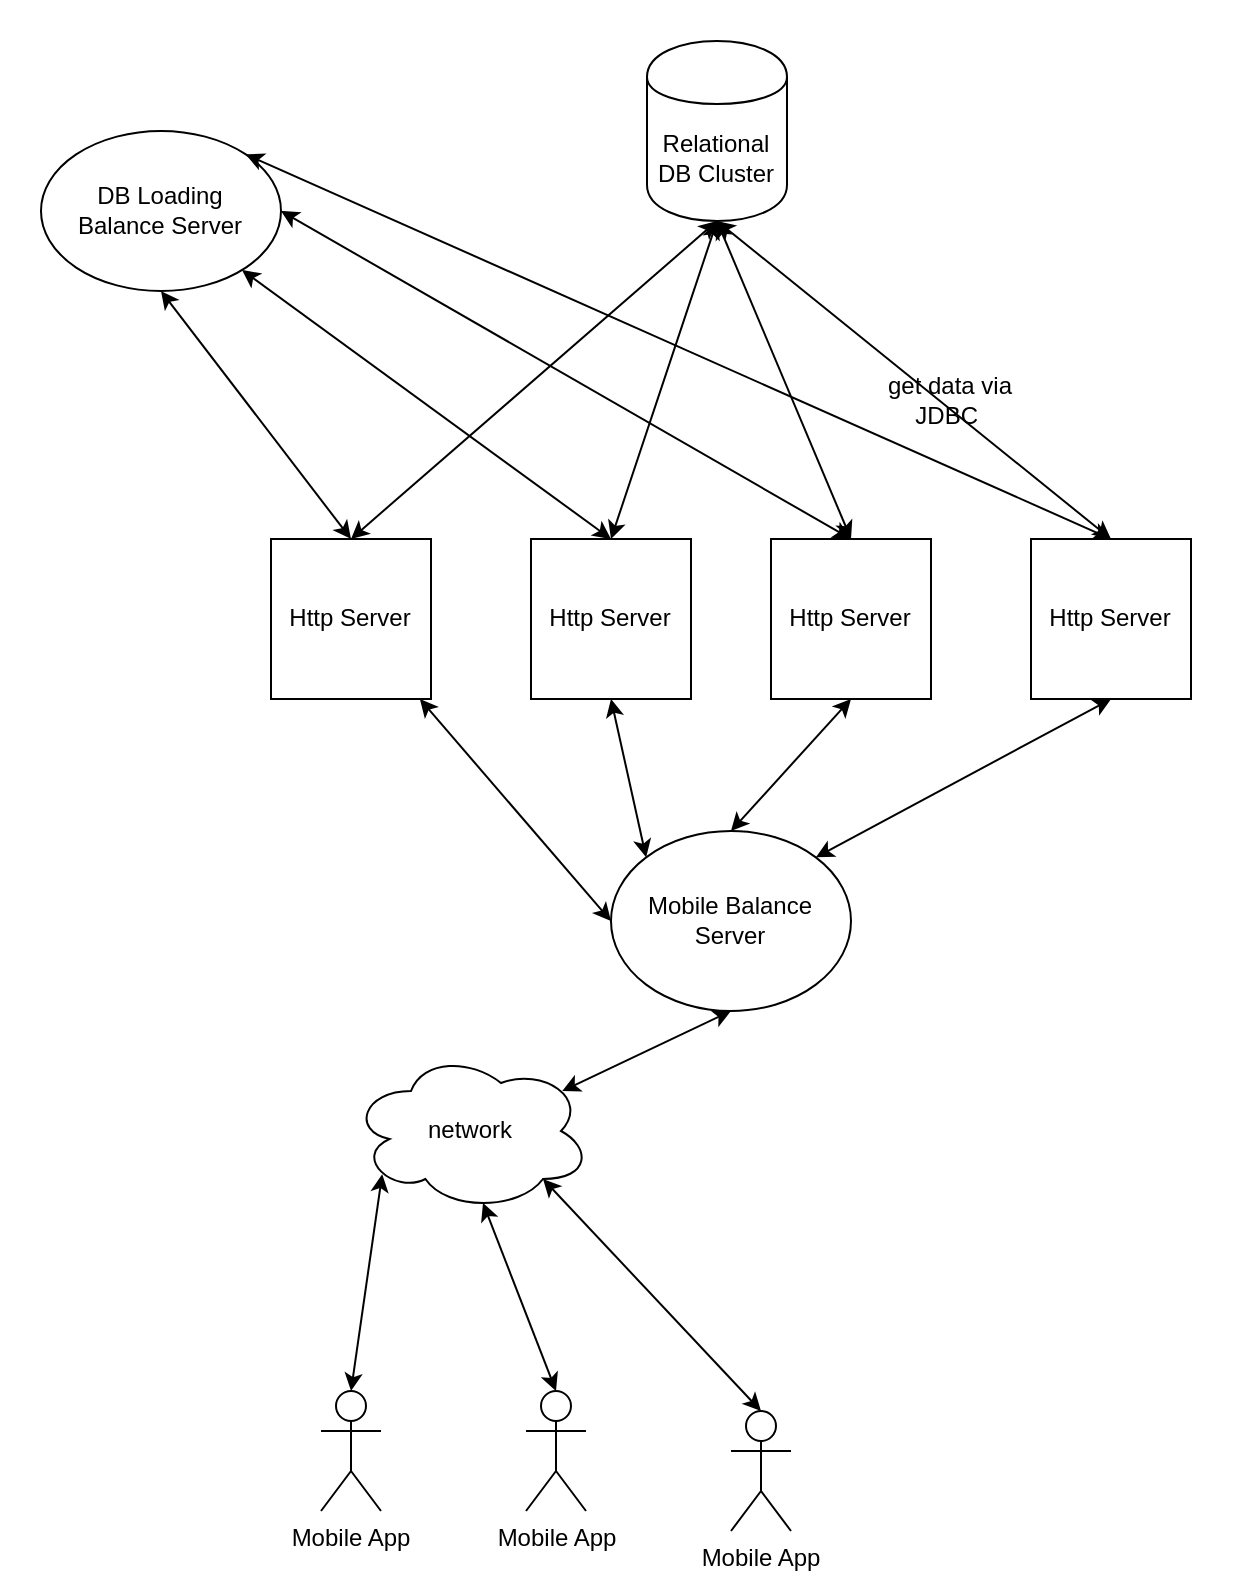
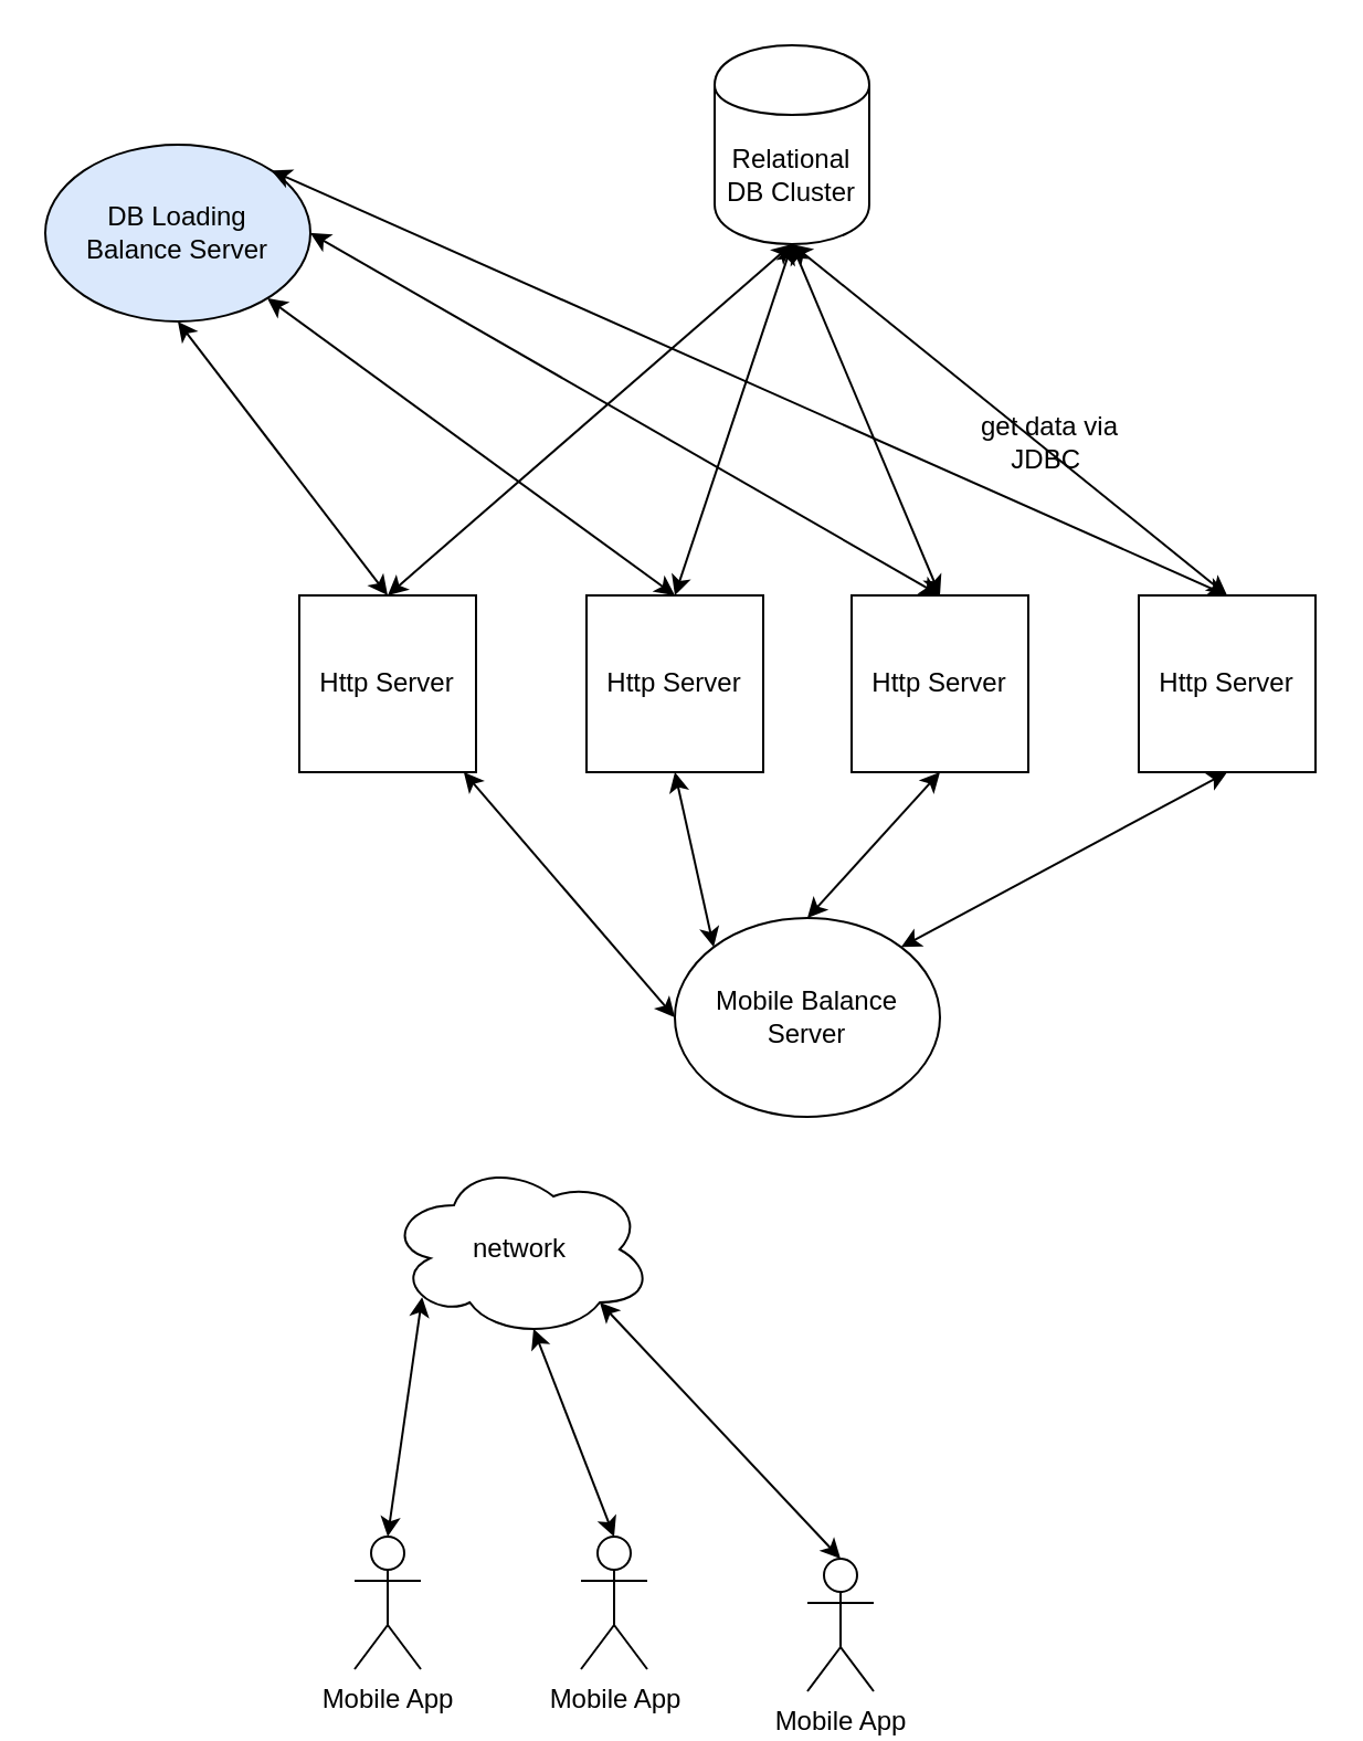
  <mxCell id="0" />
  <mxCell id="1" parent="0" />
  <mxCell id="2" value="Http Server" style="whiteSpace=wrap;html=1;aspect=fixed;" vertex="1" parent="1"><mxGeometry x="265" y="269" width="80" height="80" as="geometry" /></mxCell>
  <mxCell id="3" value="Http Server" style="whiteSpace=wrap;html=1;aspect=fixed;" vertex="1" parent="1"><mxGeometry x="135" y="269" width="80" height="80" as="geometry" /></mxCell>
  <mxCell id="4" value="Http Server" style="whiteSpace=wrap;html=1;aspect=fixed;" vertex="1" parent="1"><mxGeometry x="385" y="269" width="80" height="80" as="geometry" /></mxCell>
  <mxCell id="5" value="Http Server" style="whiteSpace=wrap;html=1;aspect=fixed;" vertex="1" parent="1"><mxGeometry x="515" y="269" width="80" height="80" as="geometry" /></mxCell>
  <mxCell id="6" value="Mobile Balance&lt;br&gt;Server&lt;br&gt;" style="ellipse;whiteSpace=wrap;html=1;" vertex="1" parent="1"><mxGeometry x="305" y="415" width="120" height="90" as="geometry" /></mxCell>
  <mxCell id="7" value="network" style="ellipse;shape=cloud;whiteSpace=wrap;html=1;" vertex="1" parent="1"><mxGeometry x="175" y="525" width="120" height="80" as="geometry" /></mxCell>
- <mxCell id="8" value="" style="endArrow=classic;startArrow=classic;html=1;entryX=0.5;entryY=1;entryDx=0;entryDy=0;exitX=0.88;exitY=0.25;exitDx=0;exitDy=0;exitPerimeter=0;" edge="1" parent="1" source="7" target="6"><mxGeometry width="50" height="50" relative="1" as="geometry"><mxPoint x="315" y="525" as="sourcePoint" /><mxPoint x="395" y="525" as="targetPoint" /></mxGeometry></mxCell>
  <mxCell id="9" value="" style="endArrow=classic;startArrow=classic;html=1;exitX=0;exitY=0.5;exitDx=0;exitDy=0;" edge="1" parent="1" source="6" target="3"><mxGeometry width="50" height="50" relative="1" as="geometry"><mxPoint x="175" y="435" as="sourcePoint" /><mxPoint x="225" y="385" as="targetPoint" /></mxGeometry></mxCell>
  <mxCell id="10" value="" style="endArrow=classic;startArrow=classic;html=1;entryX=0.5;entryY=1;entryDx=0;entryDy=0;exitX=0;exitY=0;exitDx=0;exitDy=0;" edge="1" parent="1" source="6" target="2"><mxGeometry width="50" height="50" relative="1" as="geometry"><mxPoint x="185" y="475" as="sourcePoint" /><mxPoint x="235" y="425" as="targetPoint" /></mxGeometry></mxCell>
  <mxCell id="11" value="" style="endArrow=classic;startArrow=classic;html=1;entryX=0.5;entryY=1;entryDx=0;entryDy=0;exitX=0.5;exitY=0;exitDx=0;exitDy=0;" edge="1" parent="1" source="6" target="4"><mxGeometry width="50" height="50" relative="1" as="geometry"><mxPoint x="195" y="485" as="sourcePoint" /><mxPoint x="245" y="435" as="targetPoint" /></mxGeometry></mxCell>
  <mxCell id="12" value="" style="endArrow=classic;startArrow=classic;html=1;entryX=0.5;entryY=1;entryDx=0;entryDy=0;exitX=1;exitY=0;exitDx=0;exitDy=0;" edge="1" parent="1" source="6" target="5"><mxGeometry width="50" height="50" relative="1" as="geometry"><mxPoint x="205" y="495" as="sourcePoint" /><mxPoint x="255" y="445" as="targetPoint" /></mxGeometry></mxCell>
  <mxCell id="13" value="Relational&lt;br&gt;DB Cluster&lt;br&gt;" style="shape=cylinder;whiteSpace=wrap;html=1;boundedLbl=1;backgroundOutline=1;" vertex="1" parent="1"><mxGeometry x="323" y="20" width="70" height="90" as="geometry" /></mxCell>
  <mxCell id="14" value="" style="endArrow=classic;startArrow=classic;html=1;exitX=0.5;exitY=0;exitDx=0;exitDy=0;entryX=0.5;entryY=1;entryDx=0;entryDy=0;" edge="1" parent="1" source="3" target="13"><mxGeometry width="50" height="50" relative="1" as="geometry"><mxPoint x="185" y="235" as="sourcePoint" /><mxPoint x="235" y="185" as="targetPoint" /></mxGeometry></mxCell>
  <mxCell id="15" value="" style="endArrow=classic;startArrow=classic;html=1;exitX=0.5;exitY=0;exitDx=0;exitDy=0;entryX=0.5;entryY=1;entryDx=0;entryDy=0;" edge="1" parent="1" source="2" target="13"><mxGeometry width="50" height="50" relative="1" as="geometry"><mxPoint x="398" y="242" as="sourcePoint" /><mxPoint x="448" y="192" as="targetPoint" /></mxGeometry></mxCell>
  <mxCell id="16" value="" style="endArrow=classic;startArrow=classic;html=1;exitX=0.5;exitY=0;exitDx=0;exitDy=0;entryX=0.5;entryY=1;entryDx=0;entryDy=0;" edge="1" parent="1" source="4" target="13"><mxGeometry width="50" height="50" relative="1" as="geometry"><mxPoint x="398" y="242" as="sourcePoint" /><mxPoint x="448" y="192" as="targetPoint" /></mxGeometry></mxCell>
  <mxCell id="17" value="" style="endArrow=classic;startArrow=classic;html=1;exitX=0.5;exitY=0;exitDx=0;exitDy=0;entryX=0.5;entryY=1;entryDx=0;entryDy=0;" edge="1" parent="1" source="5" target="13"><mxGeometry width="50" height="50" relative="1" as="geometry"><mxPoint x="530" y="255" as="sourcePoint" /><mxPoint x="580" y="205" as="targetPoint" /></mxGeometry></mxCell>
  <mxCell id="18" value="get data via JDBC&amp;nbsp;" style="text;html=1;strokeColor=none;fillColor=none;align=center;verticalAlign=middle;whiteSpace=wrap;rounded=0;" vertex="1" parent="1"><mxGeometry x="435" y="170" width="80" height="60" as="geometry" /></mxCell>
  <mxCell id="19" value="Mobile App" style="shape=umlActor;verticalLabelPosition=bottom;labelBackgroundColor=#ffffff;verticalAlign=top;html=1;outlineConnect=0;" vertex="1" parent="1"><mxGeometry x="160" y="695" width="30" height="60" as="geometry" /></mxCell>
  <mxCell id="20" value="Mobile App" style="shape=umlActor;verticalLabelPosition=bottom;labelBackgroundColor=#ffffff;verticalAlign=top;html=1;outlineConnect=0;" vertex="1" parent="1"><mxGeometry x="262.5" y="695" width="30" height="60" as="geometry" /></mxCell>
  <mxCell id="21" value="Mobile App" style="shape=umlActor;verticalLabelPosition=bottom;labelBackgroundColor=#ffffff;verticalAlign=top;html=1;outlineConnect=0;" vertex="1" parent="1"><mxGeometry x="365" y="705" width="30" height="60" as="geometry" /></mxCell>
  <mxCell id="22" value="" style="endArrow=classic;startArrow=classic;html=1;exitX=0.5;exitY=0;exitDx=0;exitDy=0;exitPerimeter=0;entryX=0.13;entryY=0.77;entryDx=0;entryDy=0;entryPerimeter=0;" edge="1" parent="1" source="19" target="7"><mxGeometry width="50" height="50" relative="1" as="geometry"><mxPoint x="195" y="665" as="sourcePoint" /><mxPoint x="245" y="615" as="targetPoint" /></mxGeometry></mxCell>
  <mxCell id="23" value="" style="endArrow=classic;startArrow=classic;html=1;exitX=0.5;exitY=0;exitDx=0;exitDy=0;exitPerimeter=0;entryX=0.55;entryY=0.95;entryDx=0;entryDy=0;entryPerimeter=0;" edge="1" parent="1" source="20" target="7"><mxGeometry width="50" height="50" relative="1" as="geometry"><mxPoint x="205" y="675" as="sourcePoint" /><mxPoint x="255" y="625" as="targetPoint" /></mxGeometry></mxCell>
  <mxCell id="24" value="" style="endArrow=classic;startArrow=classic;html=1;exitX=0.5;exitY=0;exitDx=0;exitDy=0;exitPerimeter=0;entryX=0.8;entryY=0.8;entryDx=0;entryDy=0;entryPerimeter=0;" edge="1" parent="1" source="21" target="7"><mxGeometry width="50" height="50" relative="1" as="geometry"><mxPoint x="215" y="685" as="sourcePoint" /><mxPoint x="265" y="635" as="targetPoint" /></mxGeometry></mxCell>
- <mxCell id="25" value="DB Loading&lt;br&gt;Balance Server&lt;br&gt;" style="ellipse;whiteSpace=wrap;html=1;" vertex="1" parent="1"><mxGeometry x="20" y="65" width="120" height="80" as="geometry" /></mxCell>
+ <mxCell id="25" value="DB Loading&lt;br&gt;Balance Server&lt;br&gt;" style="ellipse;whiteSpace=wrap;html=1;fillColor=#dae8fc;" vertex="1" parent="1"><mxGeometry x="20" y="65" width="120" height="80" as="geometry" /></mxCell>
  <mxCell id="26" value="" style="endArrow=classic;startArrow=classic;html=1;entryX=0.5;entryY=1;entryDx=0;entryDy=0;exitX=0.5;exitY=0;exitDx=0;exitDy=0;" edge="1" parent="1" source="3" target="25"><mxGeometry width="50" height="50" relative="1" as="geometry"><mxPoint x="80" y="245" as="sourcePoint" /><mxPoint x="130" y="195" as="targetPoint" /></mxGeometry></mxCell>
  <mxCell id="27" value="" style="endArrow=classic;startArrow=classic;html=1;exitX=0.5;exitY=0;exitDx=0;exitDy=0;" edge="1" parent="1" source="2" target="25"><mxGeometry width="50" height="50" relative="1" as="geometry"><mxPoint x="267.5" y="249" as="sourcePoint" /><mxPoint x="202.5" y="155" as="targetPoint" /></mxGeometry></mxCell>
  <mxCell id="28" value="" style="endArrow=classic;startArrow=classic;html=1;entryX=1;entryY=0.5;entryDx=0;entryDy=0;exitX=0.5;exitY=0;exitDx=0;exitDy=0;" edge="1" parent="1" source="4" target="25"><mxGeometry width="50" height="50" relative="1" as="geometry"><mxPoint x="277.5" y="259" as="sourcePoint" /><mxPoint x="212.5" y="165" as="targetPoint" /></mxGeometry></mxCell>
  <mxCell id="29" value="" style="endArrow=classic;startArrow=classic;html=1;entryX=1;entryY=0;entryDx=0;entryDy=0;exitX=0.5;exitY=0;exitDx=0;exitDy=0;" edge="1" parent="1" source="5" target="25"><mxGeometry width="50" height="50" relative="1" as="geometry"><mxPoint x="595" y="239" as="sourcePoint" /><mxPoint x="530" y="145" as="targetPoint" /></mxGeometry></mxCell>
